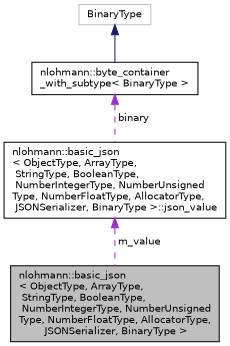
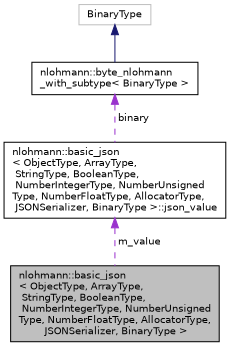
  digraph {
    rankdir=TB
    node [color=black fillcolor=white fontname=Helvetica fontsize=10 shape=record style=filled]
    edge [color=darkorchid3 dir=back fontname=Helvetica fontsize=10 labelfontname=Helvetica labelfontsize=10 style=dashed]
    n1 [fillcolor=grey75 fontcolor=black height=0.2 label="nlohmann::basic_json\l\< ObjectType, ArrayType,\l StringType, BooleanType,\l NumberIntegerType, NumberUnsigned\lType, NumberFloatType, AllocatorType,\l JSONSerializer, BinaryType \>" width=0.4]
    n2 [height=0.2 label="nlohmann::basic_json\l\< ObjectType, ArrayType,\l StringType, BooleanType,\l NumberIntegerType, NumberUnsigned\lType, NumberFloatType, AllocatorType,\l JSONSerializer, BinaryType \>::json_value" width=0.4]
-   n3 [height=0.2 label="nlohmann::byte_container\l_with_subtype\< BinaryType \>" width=0.4]
+   n3 [height=0.2 label="nlohmann::byte_nlohmann\l_with_subtype\< BinaryType \>" width=0.4]
    n4 [color=grey75 height=0.2 label=BinaryType width=0.4]
    n2 -> n1 [label=" m_value"]
    n3 -> n2 [label=" binary"]
    n4 -> n3 [color=midnightblue style=solid]
  }
